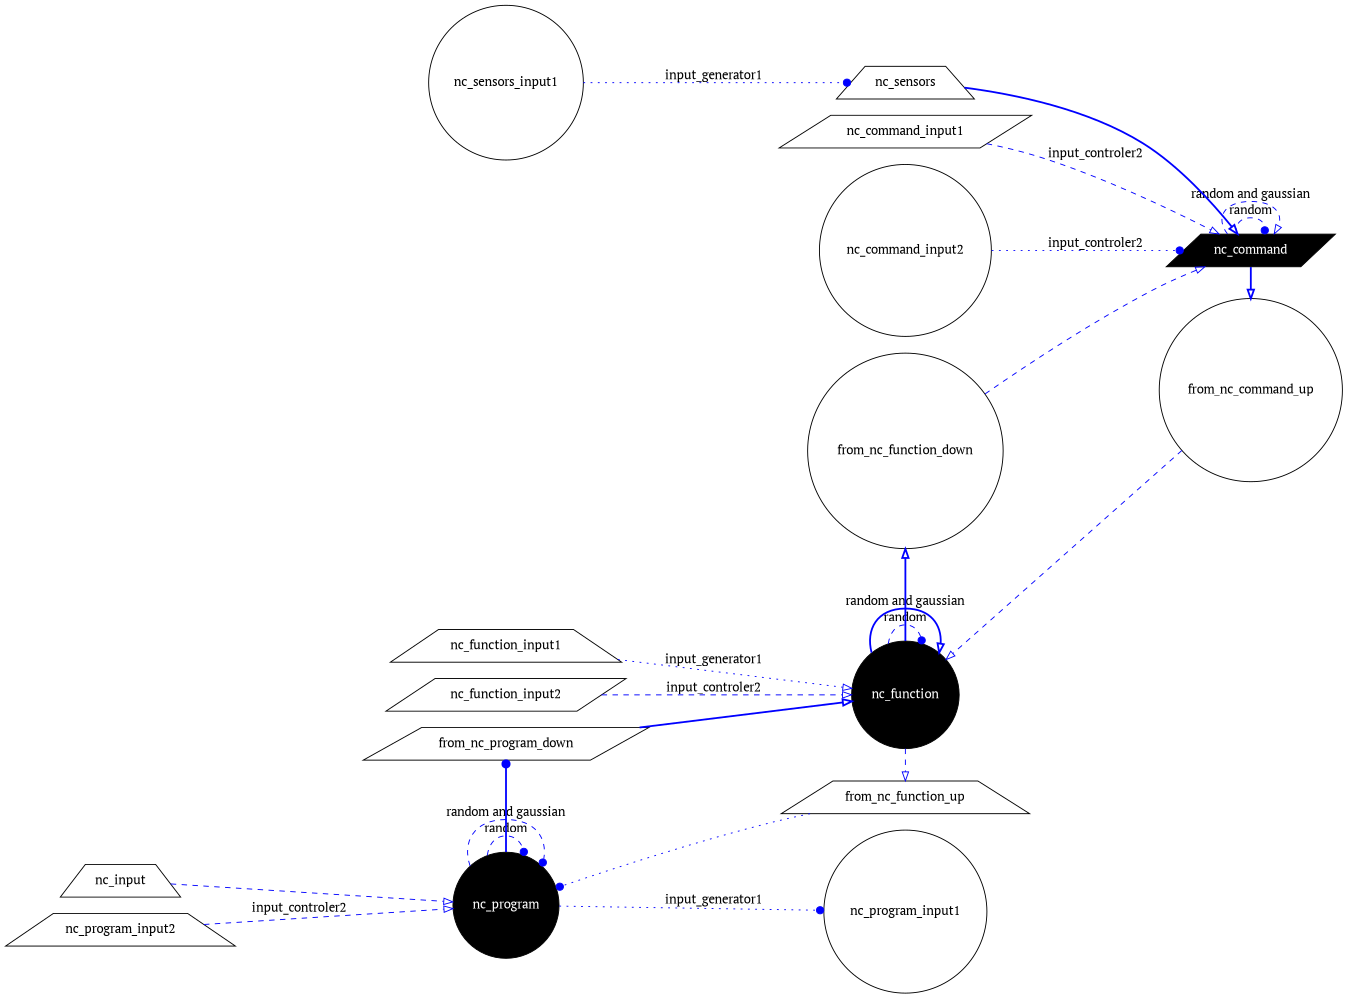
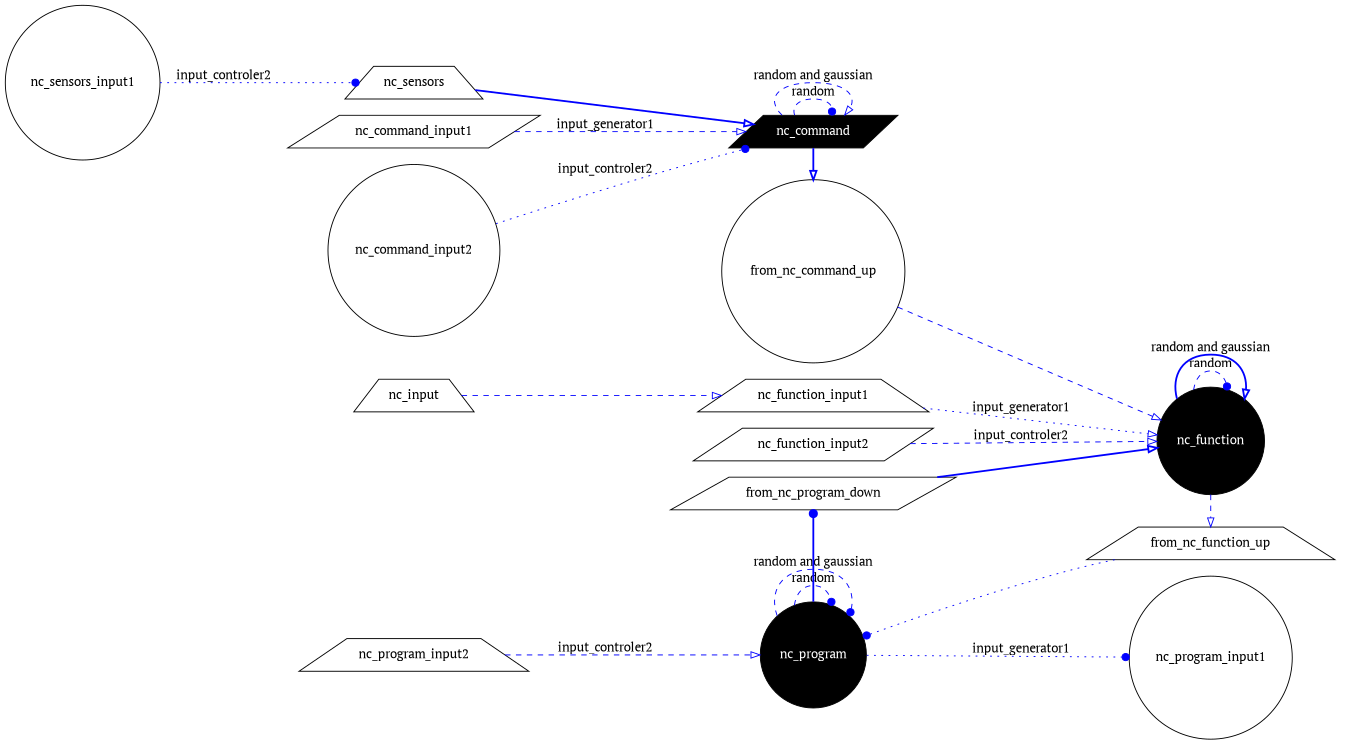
  digraph {
    bgcolor=white
    fontname="PT Serif"
    rankdir=LR
    node [fontname="PT Serif" shape=circle]
    edge [arrowhead=onormal color=Blue fontname="PT Serif" style=dashed]
    nc_program [fillcolor=black fontcolor=white style=filled]
    from_nc_program_down [shape=parallelogram]
    nc_function [fillcolor=black fontcolor=white style=filled]
    from_nc_function_up [shape=trapezium]
-   from_nc_function_down
    nc_command [fillcolor=black fontcolor=white shape=parallelogram style=filled]
    from_nc_command_up
    nc_program_input1
    nc_sensors [shape=trapezium]
    nc_input [shape=trapezium]
    nc_program_input2 [shape=trapezium]
    nc_function_input1 [shape=trapezium]
    nc_function_input2 [shape=parallelogram]
    nc_command_input1 [shape=parallelogram]
    nc_command_input2
    nc_sensors_input1
    subgraph cluster_1 {
      color=invis
      nc_program
      from_nc_program_down
    }
    subgraph cluster_2 {
      color=invis
      nc_function
      from_nc_function_up
-     from_nc_function_down
    }
    subgraph cluster_3 {
      color=invis
      nc_command
      from_nc_command_up
    }
    nc_program -> nc_program [arrowhead=dot label=random]
    nc_program -> nc_program [arrowhead=dot label="random and gaussian"]
    nc_program -> from_nc_program_down [arrowhead=dot constraint=no style=bold]
    nc_program -> nc_program_input1 [arrowhead=dot label=input_generator1 style=dotted]
    from_nc_program_down -> nc_function [style=bold]
    nc_function -> nc_function [arrowhead=dot label=random]
    nc_function -> nc_function [label="random and gaussian" style=bold]
    nc_function -> from_nc_function_up [constraint=no]
-   nc_function -> from_nc_function_down [constraint=no style=bold]
    from_nc_function_up -> nc_program [arrowhead=dot style=dotted]
-   from_nc_function_down -> nc_command
    nc_command -> nc_command [arrowhead=dot label=random]
    nc_command -> nc_command [label="random and gaussian"]
    nc_command -> from_nc_command_up [constraint=no style=bold]
    from_nc_command_up -> nc_function
    nc_sensors -> nc_command [style=bold]
-   nc_input -> nc_program
+   nc_input -> nc_function_input1
    nc_program_input2 -> nc_program [label=input_controler2]
    nc_function_input1 -> nc_function [label=input_generator1 style=dotted]
    nc_function_input2 -> nc_function [label=input_controler2]
-   nc_command_input1 -> nc_command [label=input_controler2]
+   nc_command_input1 -> nc_command [label=input_generator1]
    nc_command_input2 -> nc_command [arrowhead=dot label=input_controler2 style=dotted]
-   nc_sensors_input1 -> nc_sensors [arrowhead=dot label=input_generator1 style=dotted]
+   nc_sensors_input1 -> nc_sensors [arrowhead=dot label=input_controler2 style=dotted]
  }
